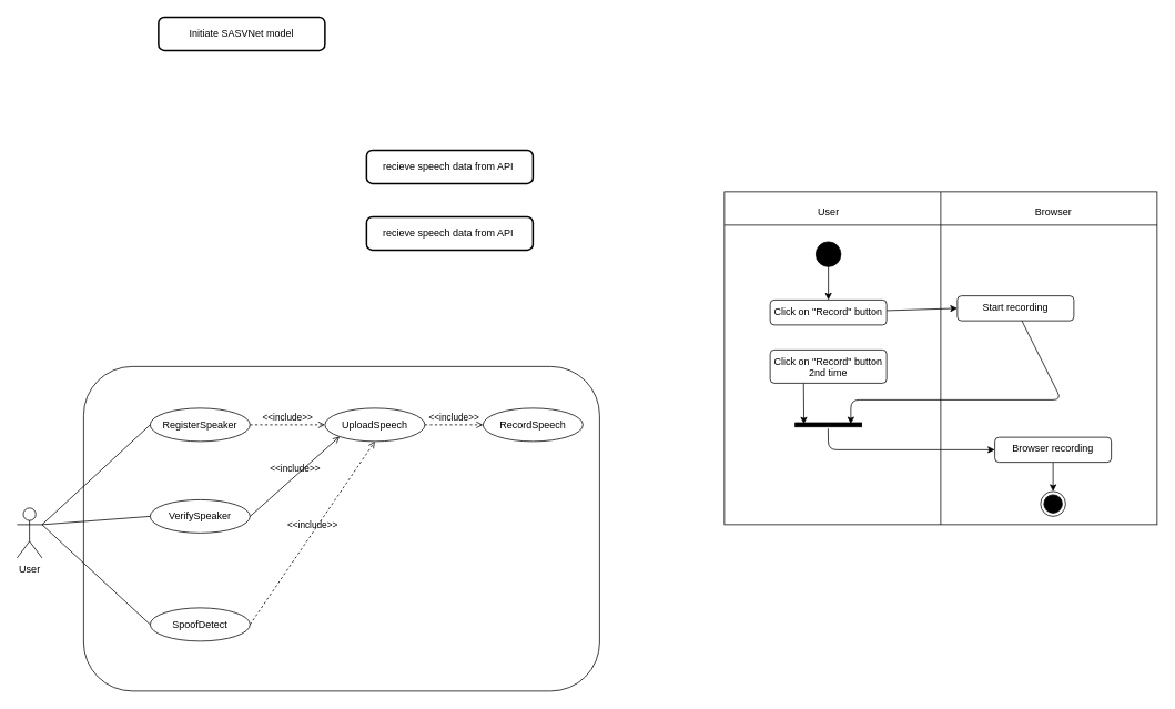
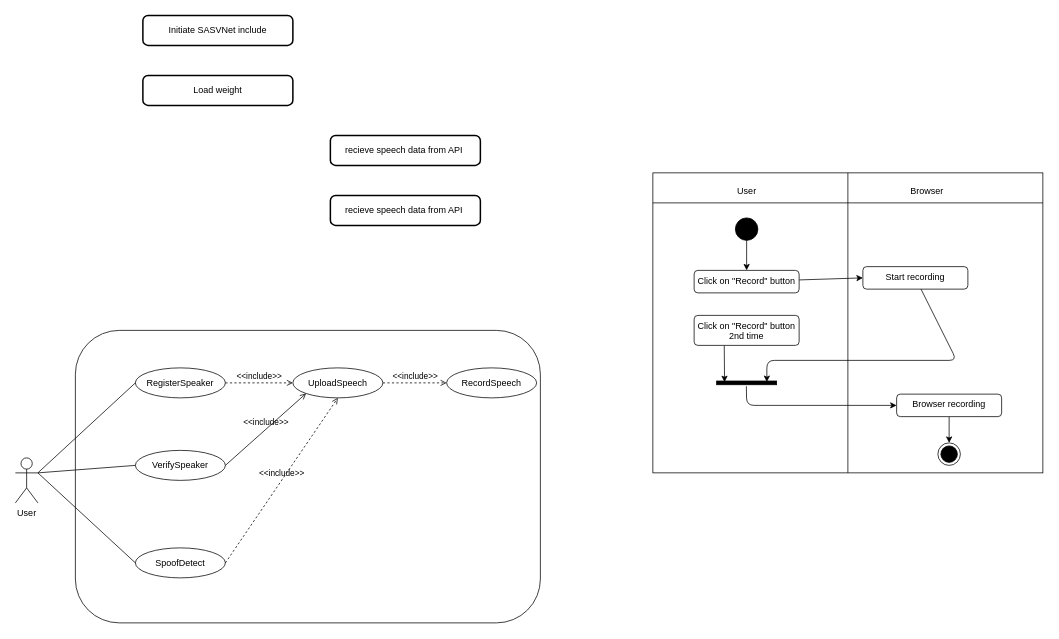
  <mxCell id="0" />
  <mxCell id="1" parent="0" />
  <mxCell id="2" value="" style="rounded=1;whiteSpace=wrap;html=1;" vertex="1" parent="1"><mxGeometry x="100" y="440" width="620" height="390" as="geometry" /></mxCell>
  <mxCell id="3" value="recieve speech data from API&amp;nbsp;" style="rounded=1;whiteSpace=wrap;html=1;absoluteArcSize=1;arcSize=14;strokeWidth=2;" parent="1" vertex="1"><mxGeometry x="440" y="180" width="200" height="40" as="geometry" /></mxCell>
- <mxCell id="4" value="Initiate SASVNet model" style="rounded=1;whiteSpace=wrap;html=1;absoluteArcSize=1;arcSize=14;strokeWidth=2;" parent="1" vertex="1"><mxGeometry x="190" y="20" width="200" height="40" as="geometry" /></mxCell>
+ <mxCell id="4" value="Initiate SASVNet include" style="rounded=1;whiteSpace=wrap;html=1;absoluteArcSize=1;arcSize=14;strokeWidth=2;" parent="1" vertex="1"><mxGeometry x="190" y="20" width="200" height="40" as="geometry" /></mxCell>
+ <mxCell id="5" value="Load weight" style="rounded=1;whiteSpace=wrap;html=1;absoluteArcSize=1;arcSize=14;strokeWidth=2;" parent="1" vertex="1"><mxGeometry x="190" y="100" width="200" height="40" as="geometry" /></mxCell>
  <mxCell id="6" value="recieve speech data from API&amp;nbsp;" style="rounded=1;whiteSpace=wrap;html=1;absoluteArcSize=1;arcSize=14;strokeWidth=2;" parent="1" vertex="1"><mxGeometry x="440" y="260" width="200" height="40" as="geometry" /></mxCell>
  <mxCell id="7" value="RegisterSpeaker" style="ellipse;html=1;whiteSpace=wrap;" vertex="1" parent="1"><mxGeometry x="180" y="490" width="120" height="40" as="geometry" /></mxCell>
  <mxCell id="8" style="edgeStyle=none;html=1;entryX=0;entryY=0.5;entryDx=0;entryDy=0;endArrow=none;endFill=0;" edge="1" parent="1" target="7"><mxGeometry relative="1" as="geometry"><mxPoint x="50" y="630" as="sourcePoint" /></mxGeometry></mxCell>
  <mxCell id="9" value="User" style="shape=umlActor;verticalLabelPosition=bottom;verticalAlign=top;html=1;" vertex="1" parent="1"><mxGeometry x="20" y="610" width="30" height="60" as="geometry" /></mxCell>
  <mxCell id="10" value="SpoofDetect" style="ellipse;html=1;whiteSpace=wrap;" vertex="1" parent="1"><mxGeometry x="180" y="730" width="120" height="40" as="geometry" /></mxCell>
  <mxCell id="11" value="VerifySpeaker" style="ellipse;html=1;whiteSpace=wrap;" vertex="1" parent="1"><mxGeometry x="180" y="600" width="120" height="40" as="geometry" /></mxCell>
  <mxCell id="12" value="UploadSpeech" style="ellipse;html=1;whiteSpace=wrap;" vertex="1" parent="1"><mxGeometry x="390" y="490" width="120" height="40" as="geometry" /></mxCell>
- <mxCell id="13" value="RecordSpeech" style="ellipse;html=1;whiteSpace=wrap;" vertex="1" parent="1"><mxGeometry x="580" y="490" width="120" height="40" as="geometry" /></mxCell>
+ <mxCell id="13" value="RecordSpeech" style="ellipse;html=1;whiteSpace=wrap;" vertex="1" parent="1"><mxGeometry x="595" y="490" width="120" height="40" as="geometry" /></mxCell>
  <mxCell id="14" value="&amp;lt;&amp;lt;include&amp;gt;&amp;gt;" style="html=1;verticalAlign=bottom;labelBackgroundColor=none;endArrow=open;endFill=0;dashed=1;exitX=1;exitY=0.5;exitDx=0;exitDy=0;entryX=0;entryY=0.5;entryDx=0;entryDy=0;" edge="1" parent="1" source="7" target="12"><mxGeometry width="160" relative="1" as="geometry"><mxPoint x="280" y="720" as="sourcePoint" /><mxPoint x="440" y="720" as="targetPoint" /></mxGeometry></mxCell>
  <mxCell id="15" value="&amp;lt;&amp;lt;include&amp;gt;&amp;gt;" style="html=1;verticalAlign=bottom;labelBackgroundColor=none;endArrow=open;endFill=0;dashed=1;exitX=1;exitY=0.5;exitDx=0;exitDy=0;entryX=0;entryY=0.5;entryDx=0;entryDy=0;" edge="1" parent="1" source="12" target="13"><mxGeometry width="160" relative="1" as="geometry"><mxPoint x="310" y="520" as="sourcePoint" /><mxPoint x="400" y="520" as="targetPoint" /></mxGeometry></mxCell>
  <mxCell id="16" value="&amp;lt;&amp;lt;include&amp;gt;&amp;gt;" style="html=1;verticalAlign=bottom;labelBackgroundColor=none;endArrow=open;endFill=0;dashed=0;exitX=1;exitY=0.5;exitDx=0;exitDy=0;entryX=0;entryY=1;entryDx=0;entryDy=0;" edge="1" parent="1" source="11" target="12"><mxGeometry width="160" relative="1" as="geometry"><mxPoint x="310" y="520" as="sourcePoint" /><mxPoint x="400" y="520" as="targetPoint" /></mxGeometry></mxCell>
  <mxCell id="17" value="&amp;lt;&amp;lt;include&amp;gt;&amp;gt;" style="html=1;verticalAlign=bottom;labelBackgroundColor=none;endArrow=open;endFill=0;dashed=1;exitX=1;exitY=0.5;exitDx=0;exitDy=0;entryX=0.5;entryY=1;entryDx=0;entryDy=0;" edge="1" parent="1" source="10" target="12"><mxGeometry width="160" relative="1" as="geometry"><mxPoint x="310" y="630" as="sourcePoint" /><mxPoint x="410" y="530" as="targetPoint" /></mxGeometry></mxCell>
  <mxCell id="18" style="edgeStyle=none;html=1;entryX=0;entryY=0.5;entryDx=0;entryDy=0;endArrow=none;endFill=0;exitX=1;exitY=0.333;exitDx=0;exitDy=0;exitPerimeter=0;" edge="1" parent="1" source="9" target="11"><mxGeometry relative="1" as="geometry"><mxPoint x="60" y="637" as="sourcePoint" /><mxPoint x="190" y="520" as="targetPoint" /></mxGeometry></mxCell>
  <mxCell id="19" style="edgeStyle=none;html=1;entryX=0;entryY=0.5;entryDx=0;entryDy=0;endArrow=none;endFill=0;exitX=1;exitY=0.333;exitDx=0;exitDy=0;exitPerimeter=0;" edge="1" parent="1" source="9" target="10"><mxGeometry relative="1" as="geometry"><mxPoint x="70" y="647" as="sourcePoint" /><mxPoint x="200" y="530" as="targetPoint" /></mxGeometry></mxCell>
  <mxCell id="20" value="" style="shape=internalStorage;whiteSpace=wrap;html=1;backgroundOutline=1;dx=260;dy=40;" vertex="1" parent="1"><mxGeometry x="870" y="230" width="520" height="400" as="geometry" /></mxCell>
  <mxCell id="21" value="User" style="text;html=1;align=center;verticalAlign=middle;resizable=0;points=[];autosize=1;strokeColor=none;fillColor=none;" vertex="1" parent="1"><mxGeometry x="970" y="240" width="50" height="30" as="geometry" /></mxCell>
- <mxCell id="22" value="Browser" style="text;html=1;align=center;verticalAlign=middle;resizable=0;points=[];autosize=1;strokeColor=none;fillColor=none;" vertex="1" parent="1"><mxGeometry x="1230" y="240" width="70" height="30" as="geometry" /></mxCell>
+ <mxCell id="22" value="Browser" style="text;html=1;align=center;verticalAlign=middle;resizable=0;points=[];autosize=1;strokeColor=none;fillColor=none;" vertex="1" parent="1"><mxGeometry x="1200" y="240" width="70" height="30" as="geometry" /></mxCell>
  <mxCell id="23" value="" style="edgeStyle=none;html=1;" edge="1" parent="1" source="24" target="27"><mxGeometry relative="1" as="geometry" /></mxCell>
  <mxCell id="24" value="" style="ellipse;fillColor=strokeColor;html=1;" vertex="1" parent="1"><mxGeometry x="980" y="290" width="30" height="30" as="geometry" /></mxCell>
  <mxCell id="25" value="" style="ellipse;html=1;shape=endState;fillColor=strokeColor;" vertex="1" parent="1"><mxGeometry x="1250" y="590" width="30" height="30" as="geometry" /></mxCell>
  <mxCell id="26" style="edgeStyle=none;html=1;entryX=0;entryY=0.5;entryDx=0;entryDy=0;" edge="1" parent="1" source="27" target="28"><mxGeometry relative="1" as="geometry" /></mxCell>
  <mxCell id="27" value="Click on &quot;Record&quot; button" style="html=1;align=center;verticalAlign=top;rounded=1;absoluteArcSize=1;arcSize=10;dashed=0;whiteSpace=wrap;" vertex="1" parent="1"><mxGeometry x="925" y="360" width="140" height="30" as="geometry" /></mxCell>
  <mxCell id="28" value="Start recording" style="html=1;align=center;verticalAlign=top;rounded=1;absoluteArcSize=1;arcSize=10;dashed=0;whiteSpace=wrap;" vertex="1" parent="1"><mxGeometry x="1150" y="355" width="140" height="30" as="geometry" /></mxCell>
  <mxCell id="29" style="edgeStyle=none;html=1;exitX=1.409;exitY=0.504;exitDx=0;exitDy=0;entryX=0;entryY=0.5;entryDx=0;entryDy=0;exitPerimeter=0;" edge="1" parent="1" source="32" target="31"><mxGeometry relative="1" as="geometry"><mxPoint x="1080" y="465" as="sourcePoint" /><Array as="points"><mxPoint x="995" y="540" /></Array></mxGeometry></mxCell>
  <mxCell id="30" style="edgeStyle=none;html=1;entryX=0.5;entryY=0;entryDx=0;entryDy=0;" edge="1" parent="1" source="31" target="25"><mxGeometry relative="1" as="geometry"><mxPoint x="1265" y="590" as="targetPoint" /></mxGeometry></mxCell>
  <mxCell id="31" value="Browser recording" style="html=1;align=center;verticalAlign=top;rounded=1;absoluteArcSize=1;arcSize=10;dashed=0;whiteSpace=wrap;" vertex="1" parent="1"><mxGeometry x="1195" y="525" width="140" height="30" as="geometry" /></mxCell>
  <mxCell id="32" value="" style="html=1;points=[];perimeter=orthogonalPerimeter;fillColor=strokeColor;rotation=90;" vertex="1" parent="1"><mxGeometry x="992.5" y="470" width="5" height="80" as="geometry" /></mxCell>
  <mxCell id="33" value="Click on &quot;Record&quot; button 2nd time" style="html=1;align=center;verticalAlign=top;rounded=1;absoluteArcSize=1;arcSize=10;dashed=0;whiteSpace=wrap;" vertex="1" parent="1"><mxGeometry x="925" y="420" width="140" height="40" as="geometry" /></mxCell>
  <mxCell id="34" style="edgeStyle=none;html=1;entryX=0.298;entryY=0.868;entryDx=0;entryDy=0;entryPerimeter=0;exitX=0.287;exitY=1.009;exitDx=0;exitDy=0;exitPerimeter=0;" edge="1" parent="1" source="33" target="32"><mxGeometry relative="1" as="geometry" /></mxCell>
  <mxCell id="35" style="edgeStyle=none;html=1;entryX=0.26;entryY=0.163;entryDx=0;entryDy=0;entryPerimeter=0;" edge="1" parent="1" source="28" target="32"><mxGeometry relative="1" as="geometry"><Array as="points"><mxPoint x="1275" y="480" /><mxPoint x="1022" y="480" /></Array></mxGeometry></mxCell>
